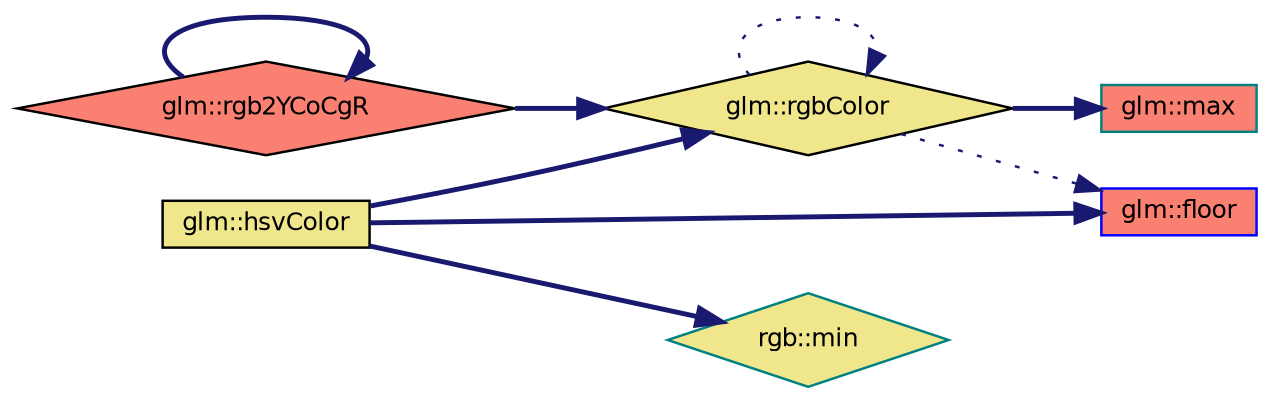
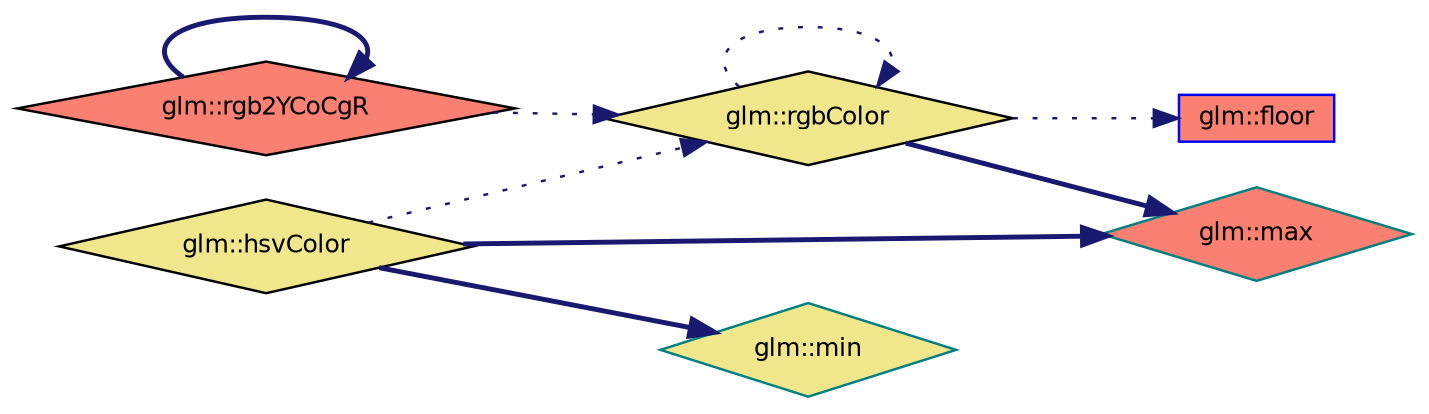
  digraph {
    rankdir=LR
    node [color=black fillcolor=salmon fontname=Helvetica fontsize=10 shape=diamond style=filled]
    edge [color=midnightblue fontname=Helvetica fontsize=10 labelfontname=Helvetica labelfontsize=10 style=bold]
    n1 [fontcolor=black height=0.2 label="glm::rgb2YCoCgR" width=0.4]
    n2 [fillcolor=khaki height=0.2 label="glm::rgbColor" width=0.4]
    n3 [color=blue height=0.2 label="glm::floor" shape=box width=0.4]
-   n4 [color=teal height=0.2 label="glm::max" shape=box width=0.4]
-   n5 [fillcolor=khaki height=0.2 label="glm::hsvColor" shape=box width=0.4]
-   n6 [color=teal fillcolor=khaki height=0.2 label="rgb::min" width=0.4]
+   n4 [color=teal height=0.2 label="glm::max" width=0.4]
+   n5 [fillcolor=khaki height=0.2 label="glm::hsvColor" width=0.4]
+   n6 [color=teal fillcolor=khaki height=0.2 label="glm::min" width=0.4]
    n1 -> n1
-   n1 -> n2
+   n1 -> n2 [style=dotted]
    n2 -> n2 [style=dotted]
    n2 -> n3 [style=dotted]
    n2 -> n4
-   n5 -> n2
-   n5 -> n3
+   n5 -> n2 [style=dotted]
+   n5 -> n4
    n5 -> n6
  }
